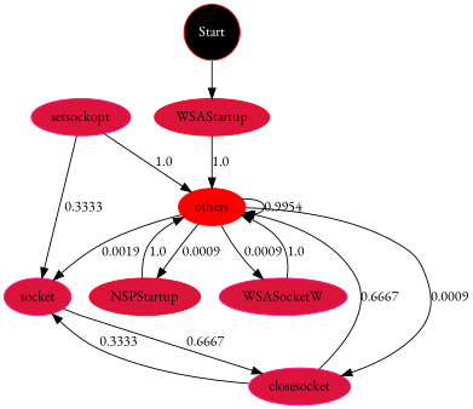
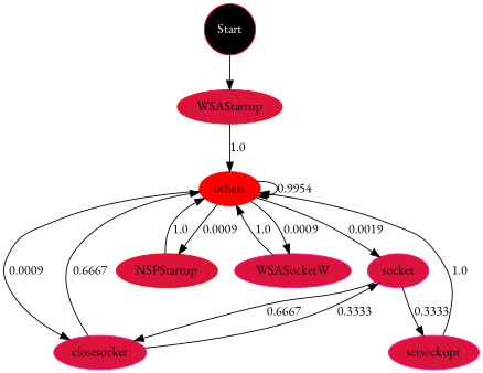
  digraph {
    fontname="EB Garamond"
    node [color=red fillcolor=crimson fontname="EB Garamond" style=filled]
    edge [fontname="EB Garamond"]
    n1 [label=WSAStartup]
    n2 [fillcolor=red label=others]
    n3 [color=deeppink label=socket]
    n4 [color=deeppink label=closesocket]
    n5 [label=NSPStartup]
    n6 [color=deeppink label=WSASocketW]
    n7 [color=deeppink label=setsockopt]
    Start [fillcolor=black fontcolor=white shape=circle]
    n1 -> n2 [label=1.0]
    n2 -> n2 [label=0.9954]
    n2 -> n3 [label=0.0019]
    n2 -> n4 [label=0.0009]
    n2 -> n5 [label=0.0009]
    n2 -> n6 [label=0.0009]
    n3 -> n4 [label=0.6667]
-   n7 -> n3 [label=0.3333]
+   n3 -> n7 [label=0.3333]
    n4 -> n2 [label=0.6667]
    n4 -> n3 [label=0.3333]
    n5 -> n2 [label=1.0]
    n6 -> n2 [label=1.0]
    n7 -> n2 [label=1.0]
    Start -> n1
  }
